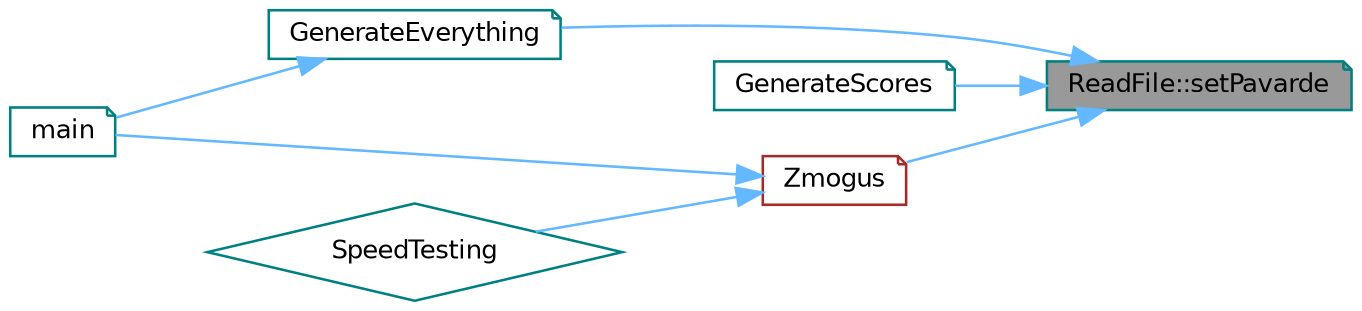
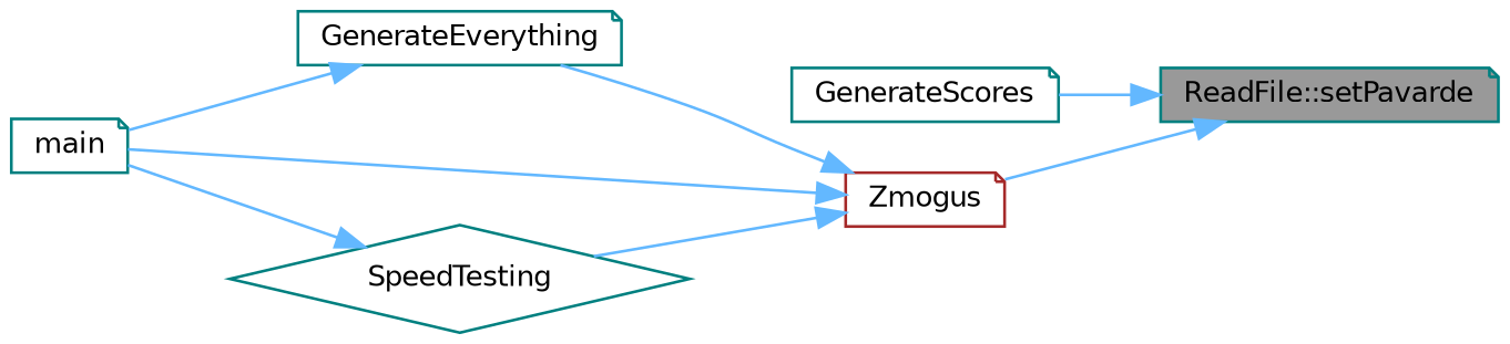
  digraph {
    rankdir=RL
    node [color=teal fillcolor=white fontname=Helvetica fontsize=10 shape=note style=filled]
    edge [color=steelblue1 dir=back fontname=Helvetica fontsize=10 labelfontname=Helvetica labelfontsize=10 style=solid]
    n1 [fillcolor=grey60 fontcolor=black height=0.2 label="ReadFile::setPavarde" width=0.4]
    n2 [height=0.2 label=GenerateEverything width=0.4]
    n3 [height=0.2 label=GenerateScores width=0.4]
    n4 [color=brown height=0.2 label=Zmogus width=0.4]
    n5 [height=0.2 label=main width=0.4]
    n6 [height=0.2 label=SpeedTesting shape=diamond width=0.4]
-   n1 -> n2
+   n4 -> n2
    n1 -> n3
    n1 -> n4
    n2 -> n5
    n4 -> n5
    n4 -> n6
+   n6 -> n5
  }
